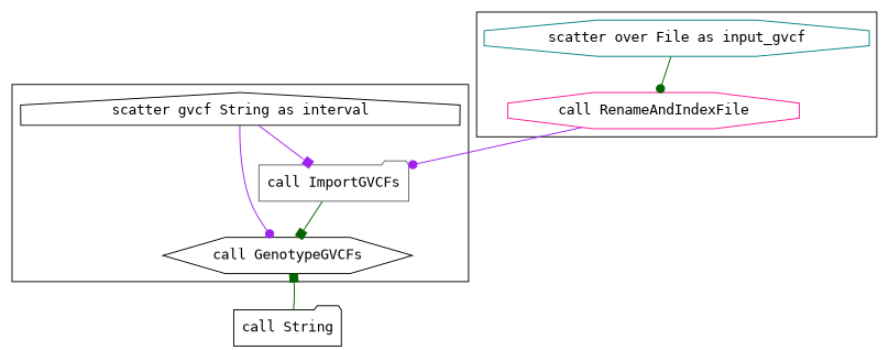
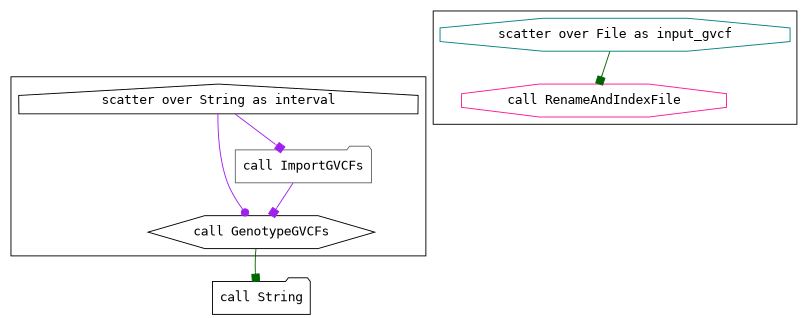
  digraph {
    compound=true
    fontname="DejaVu Sans Mono"
    node [color=black fontname="DejaVu Sans Mono" shape=folder]
    edge [arrowhead=box color=darkgreen fontname="DejaVu Sans Mono"]
    n1 [color=gray40 label="call ImportGVCFs"]
    n2 [label="call GenotypeGVCFs" shape=hexagon]
-   n3 [label="scatter gvcf String as interval" shape=house]
+   n3 [label="scatter over String as interval" shape=house]
    n4 [color=deeppink label="call RenameAndIndexFile" shape=octagon]
    n5 [color=teal label="scatter over File as input_gvcf" shape=octagon]
    n6 [label="call String"]
    subgraph cluster_1 {
      fillcolor=white
      style="filled,solid"
      n1
      n2
      n3
    }
    subgraph cluster_2 {
      fillcolor=white
      style="filled,solid"
      n4
      n5
    }
-   n1 -> n2
-   n6 -> n2
+   n1 -> n2 [color=purple]
+   n2 -> n6
    n3 -> n1 [color=purple]
    n3 -> n2 [arrowhead=dot color=purple]
-   n4 -> n1 [arrowhead=dot color=purple]
-   n5 -> n4 [arrowhead=dot]
+   n5 -> n4
  }
